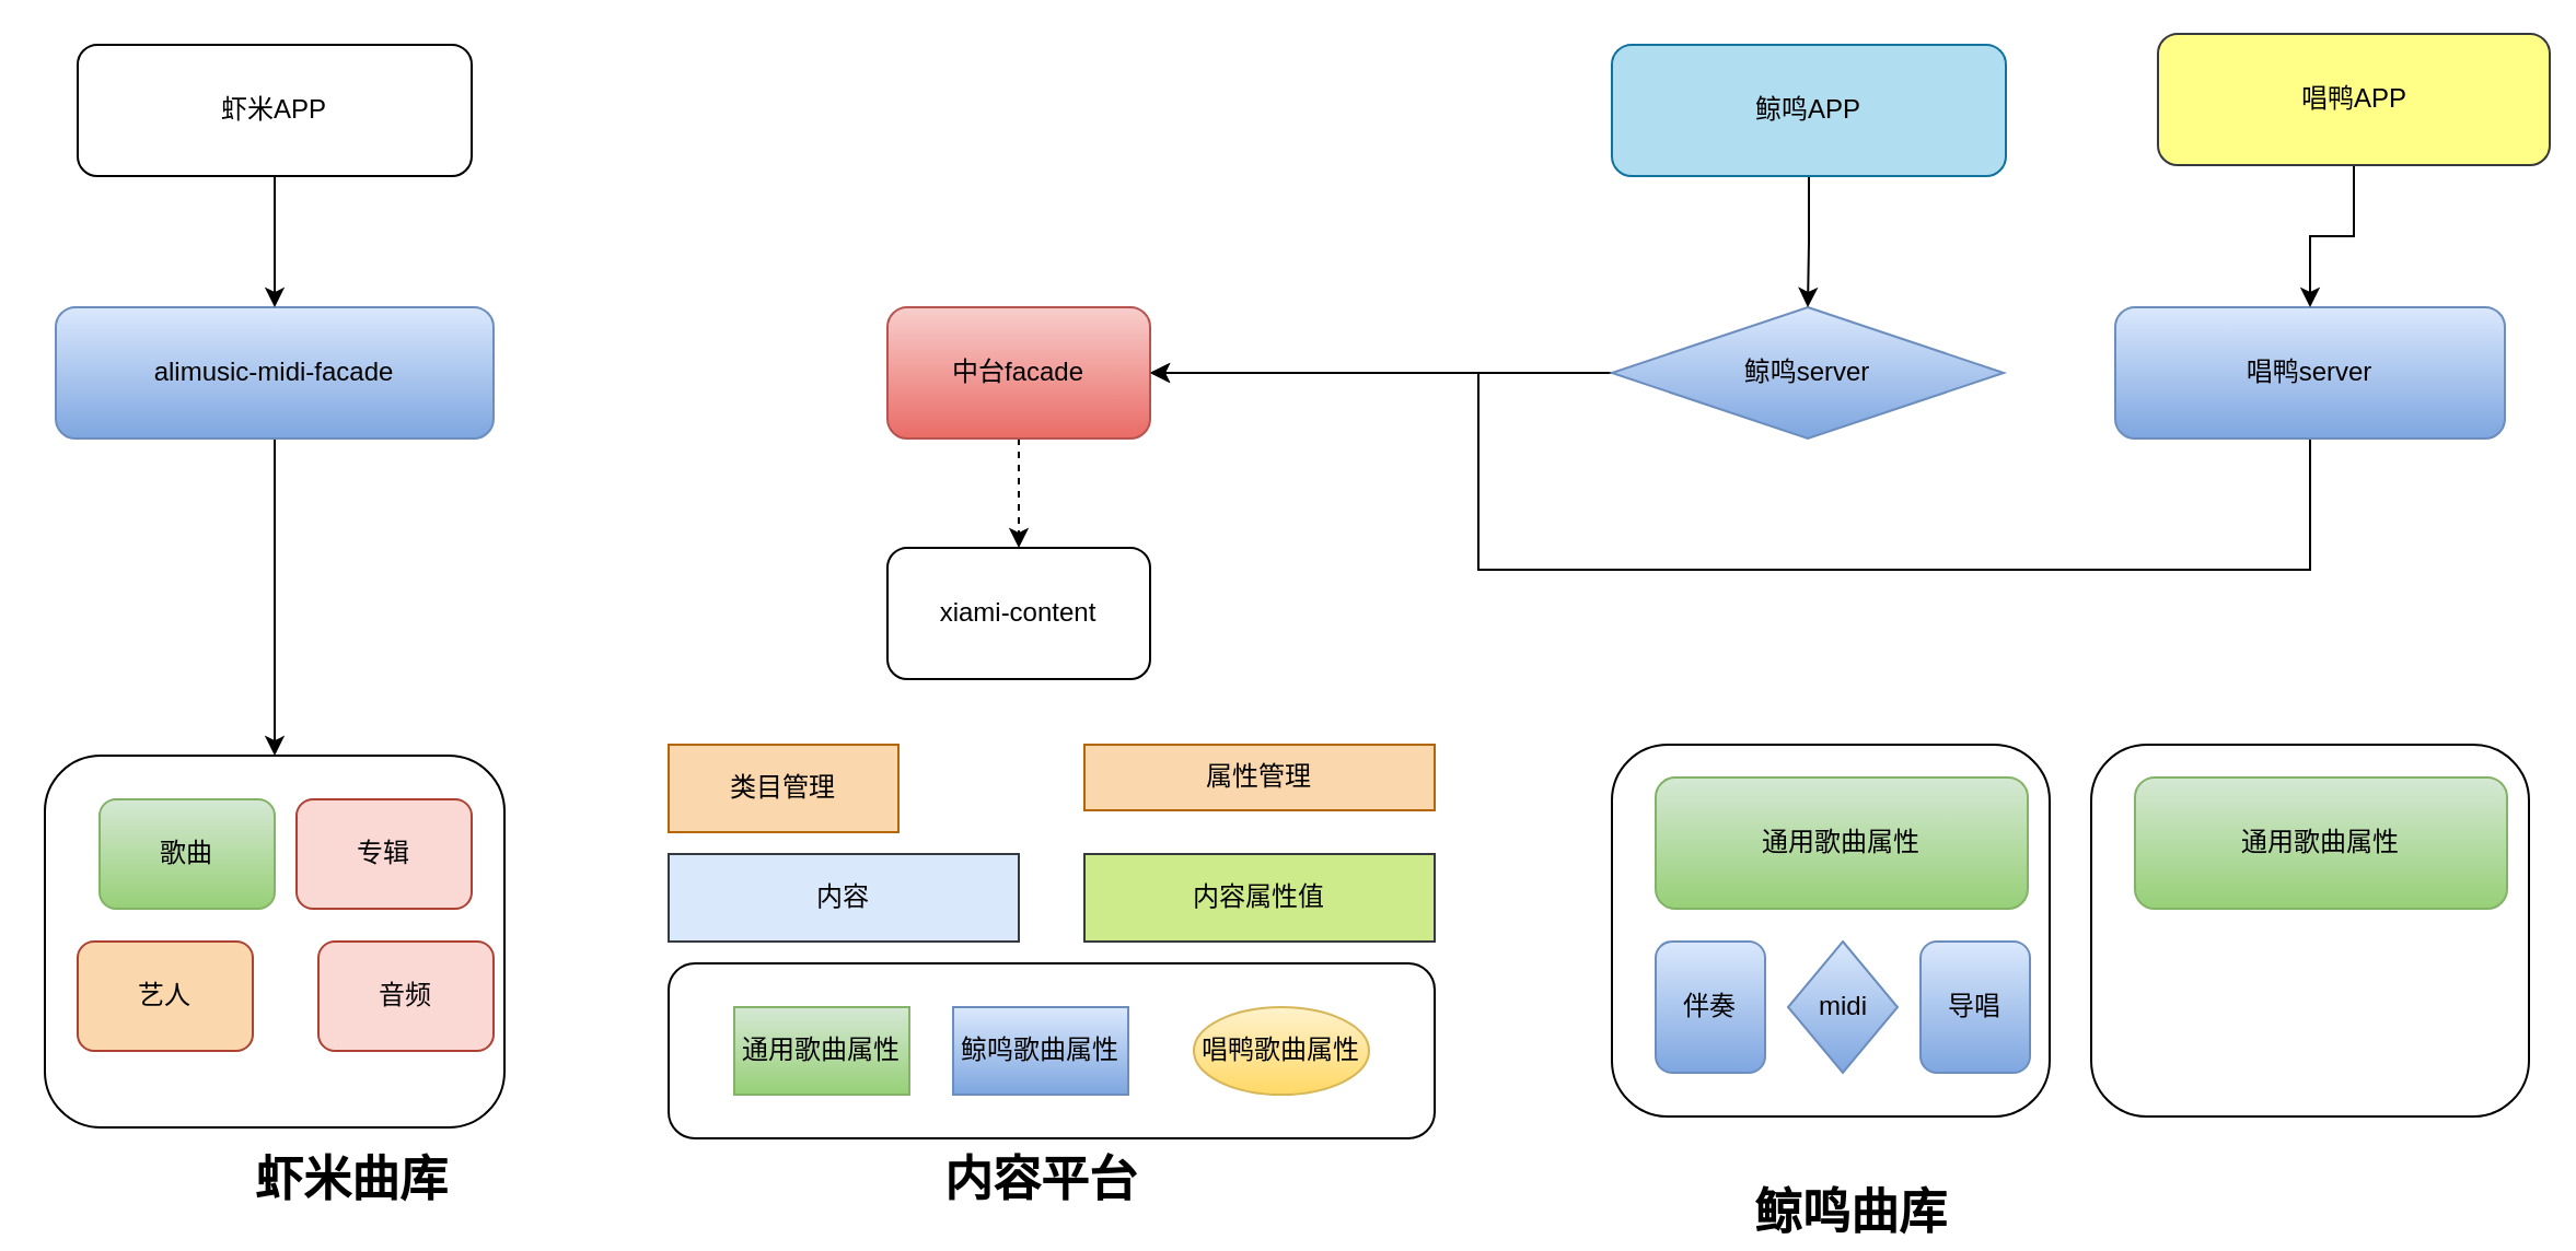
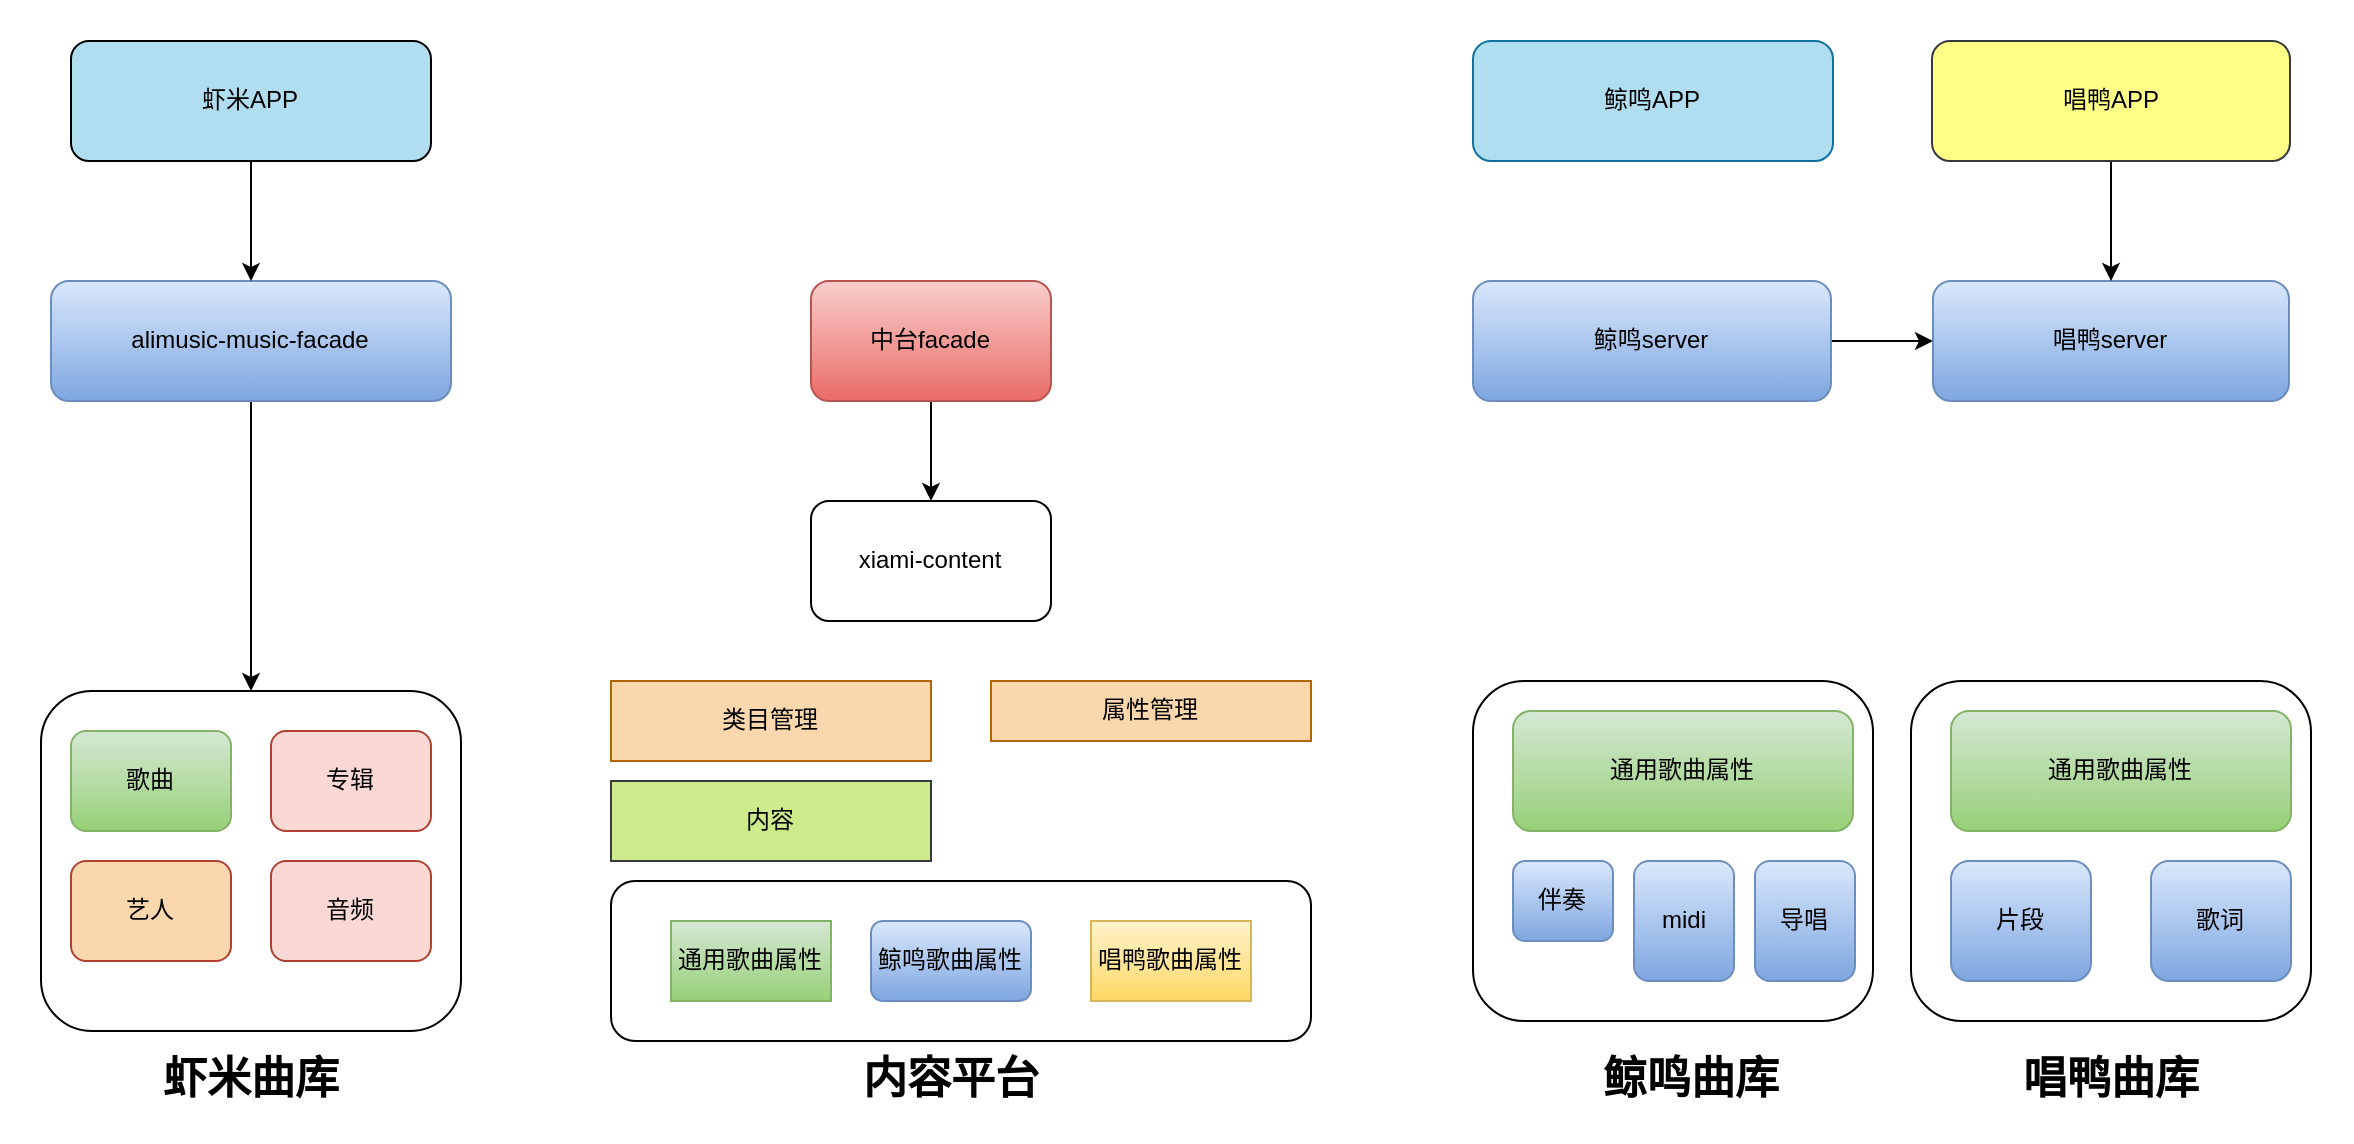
  <mxCell id="0" />
  <mxCell id="1" parent="0" />
  <mxCell id="2" style="edgeStyle=orthogonalEdgeStyle;rounded=0;orthogonalLoop=1;jettySize=auto;html=1;exitX=0.5;exitY=1;exitDx=0;exitDy=0;" edge="1" parent="1" source="3" target="14"><mxGeometry relative="1" as="geometry" /></mxCell>
- <mxCell id="3" value="alimusic-midi-facade" style="rounded=1;whiteSpace=wrap;html=1;fillColor=#dae8fc;strokeColor=#6c8ebf;gradientColor=#7ea6e0;" vertex="1" parent="1"><mxGeometry x="25" y="140" width="200" height="60" as="geometry" /></mxCell>
+ <mxCell id="3" value="alimusic-music-facade" style="rounded=1;whiteSpace=wrap;html=1;fillColor=#dae8fc;strokeColor=#6c8ebf;gradientColor=#7ea6e0;" vertex="1" parent="1"><mxGeometry x="25" y="140" width="200" height="60" as="geometry" /></mxCell>
  <mxCell id="4" value="xiami-content" style="rounded=1;whiteSpace=wrap;html=1;" vertex="1" parent="1"><mxGeometry x="405" y="250" width="120" height="60" as="geometry" /></mxCell>
- <mxCell id="5" value="类目管理" style="rounded=0;whiteSpace=wrap;html=1;fillColor=#fad7ac;strokeColor=#b46504;" vertex="1" parent="1"><mxGeometry x="305" y="340" width="105" height="40" as="geometry" /></mxCell>
- <mxCell id="6" value="内容属性值" style="rounded=0;whiteSpace=wrap;html=1;fillColor=#cdeb8b;strokeColor=#36393d;" vertex="1" parent="1"><mxGeometry x="495" y="390" width="160" height="40" as="geometry" /></mxCell>
- <mxCell id="7" value="内容" style="rounded=0;whiteSpace=wrap;html=1;fillColor=#dae8fc;strokeColor=#36393d;" vertex="1" parent="1"><mxGeometry x="305" y="390" width="160" height="40" as="geometry" /></mxCell>
+ <mxCell id="5" value="类目管理" style="rounded=0;whiteSpace=wrap;html=1;fillColor=#fad7ac;strokeColor=#b46504;" vertex="1" parent="1"><mxGeometry x="305" y="340" width="160" height="40" as="geometry" /></mxCell>
+ <mxCell id="7" value="内容" style="rounded=0;whiteSpace=wrap;html=1;fillColor=#cdeb8b;strokeColor=#36393d;" vertex="1" parent="1"><mxGeometry x="305" y="390" width="160" height="40" as="geometry" /></mxCell>
  <mxCell id="8" value="" style="group;fillColor=none;" vertex="1" connectable="0" parent="1"><mxGeometry x="305" y="440" width="350" height="80" as="geometry" /></mxCell>
  <mxCell id="9" value="" style="rounded=1;whiteSpace=wrap;html=1;" vertex="1" parent="8"><mxGeometry width="350" height="80" as="geometry" /></mxCell>
  <mxCell id="10" value="通用歌曲属性" style="rounded=0;whiteSpace=wrap;html=1;fillColor=#d5e8d4;strokeColor=#82b366;gradientColor=#97d077;" vertex="1" parent="8"><mxGeometry x="30" y="20" width="80" height="40" as="geometry" /></mxCell>
- <mxCell id="11" value="鲸鸣歌曲属性" style="rounded=0;whiteSpace=wrap;html=1;gradientColor=#7ea6e0;fillColor=#dae8fc;strokeColor=#6c8ebf;" vertex="1" parent="8"><mxGeometry x="130" y="20" width="80" height="40" as="geometry" /></mxCell>
- <mxCell id="12" value="唱鸭歌曲属性" style="ellipse;whiteSpace=wrap;html=1;gradientColor=#ffd966;fillColor=#fff2cc;strokeColor=#d6b656;" vertex="1" parent="8"><mxGeometry x="240" y="20" width="80" height="40" as="geometry" /></mxCell>
+ <mxCell id="11" value="鲸鸣歌曲属性" style="whiteSpace=wrap;html=1;gradientColor=#7ea6e0;fillColor=#dae8fc;strokeColor=#6c8ebf;rounded=1;" vertex="1" parent="8"><mxGeometry x="130" y="20" width="80" height="40" as="geometry" /></mxCell>
+ <mxCell id="12" value="唱鸭歌曲属性" style="rounded=0;whiteSpace=wrap;html=1;gradientColor=#ffd966;fillColor=#fff2cc;strokeColor=#d6b656;" vertex="1" parent="8"><mxGeometry x="240" y="20" width="80" height="40" as="geometry" /></mxCell>
  <mxCell id="13" value="" style="group" vertex="1" connectable="0" parent="1"><mxGeometry x="20" y="345" width="210" height="170" as="geometry" /></mxCell>
  <mxCell id="14" value="" style="rounded=1;whiteSpace=wrap;html=1;" vertex="1" parent="13"><mxGeometry width="210" height="170" as="geometry" /></mxCell>
- <mxCell id="15" value="歌曲" style="rounded=1;whiteSpace=wrap;html=1;gradientColor=#97d077;fillColor=#d5e8d4;strokeColor=#82b366;" vertex="1" parent="13"><mxGeometry x="25" y="20" width="80" height="50" as="geometry" /></mxCell>
+ <mxCell id="15" value="歌曲" style="rounded=1;whiteSpace=wrap;html=1;gradientColor=#97d077;fillColor=#d5e8d4;strokeColor=#82b366;" vertex="1" parent="13"><mxGeometry x="15" y="20" width="80" height="50" as="geometry" /></mxCell>
  <mxCell id="16" value="专辑" style="rounded=1;whiteSpace=wrap;html=1;fillColor=#fad9d5;strokeColor=#ae4132;" vertex="1" parent="13"><mxGeometry x="115" y="20" width="80" height="50" as="geometry" /></mxCell>
  <mxCell id="17" value="艺人" style="rounded=1;whiteSpace=wrap;html=1;fillColor=#fad7ac;strokeColor=#ae4132;" vertex="1" parent="13"><mxGeometry x="15" y="85" width="80" height="50" as="geometry" /></mxCell>
- <mxCell id="18" value="音频" style="rounded=1;whiteSpace=wrap;html=1;fillColor=#fad9d5;strokeColor=#ae4132;" vertex="1" parent="13"><mxGeometry x="125" y="85" width="80" height="50" as="geometry" /></mxCell>
+ <mxCell id="18" value="音频" style="rounded=1;whiteSpace=wrap;html=1;fillColor=#fad9d5;strokeColor=#ae4132;" vertex="1" parent="13"><mxGeometry x="115" y="85" width="80" height="50" as="geometry" /></mxCell>
  <mxCell id="19" value="属性管理" style="rounded=0;whiteSpace=wrap;html=1;fillColor=#fad7ac;strokeColor=#b46504;" vertex="1" parent="1"><mxGeometry x="495" y="340" width="160" height="30" as="geometry" /></mxCell>
  <mxCell id="20" value="" style="group" vertex="1" connectable="0" parent="1"><mxGeometry x="736" y="340" width="200" height="170" as="geometry" /></mxCell>
  <mxCell id="21" value="" style="rounded=1;whiteSpace=wrap;html=1;" vertex="1" parent="20"><mxGeometry width="200" height="170" as="geometry" /></mxCell>
  <mxCell id="22" value="通用歌曲属性" style="rounded=1;whiteSpace=wrap;html=1;gradientColor=#97d077;fillColor=#d5e8d4;strokeColor=#82b366;" vertex="1" parent="20"><mxGeometry x="20" y="15" width="170" height="60" as="geometry" /></mxCell>
- <mxCell id="23" value="伴奏" style="rounded=1;whiteSpace=wrap;html=1;gradientColor=#7ea6e0;fillColor=#dae8fc;strokeColor=#6c8ebf;" vertex="1" parent="20"><mxGeometry x="20" y="90" width="50" height="60" as="geometry" /></mxCell>
- <mxCell id="24" value="midi" style="rhombus;whiteSpace=wrap;html=1;gradientColor=#7ea6e0;fillColor=#dae8fc;strokeColor=#6c8ebf;" vertex="1" parent="20"><mxGeometry x="80.5" y="90" width="50" height="60" as="geometry" /></mxCell>
+ <mxCell id="23" value="伴奏" style="rounded=1;whiteSpace=wrap;html=1;gradientColor=#7ea6e0;fillColor=#dae8fc;strokeColor=#6c8ebf;" vertex="1" parent="20"><mxGeometry x="20" y="90" width="50" height="40" as="geometry" /></mxCell>
+ <mxCell id="24" value="midi" style="rounded=1;whiteSpace=wrap;html=1;gradientColor=#7ea6e0;fillColor=#dae8fc;strokeColor=#6c8ebf;" vertex="1" parent="20"><mxGeometry x="80.5" y="90" width="50" height="60" as="geometry" /></mxCell>
  <mxCell id="25" value="导唱" style="rounded=1;whiteSpace=wrap;html=1;gradientColor=#7ea6e0;fillColor=#dae8fc;strokeColor=#6c8ebf;" vertex="1" parent="20"><mxGeometry x="141" y="90" width="50" height="60" as="geometry" /></mxCell>
- <mxCell id="26" value="鲸鸣曲库" style="text;html=1;strokeColor=none;fillColor=none;align=center;verticalAlign=middle;whiteSpace=wrap;rounded=0;fontSize=22;fontStyle=1" vertex="1" parent="1"><mxGeometry x="796" y="545" width="99" height="20" as="geometry" /></mxCell>
- <mxCell id="27" style="edgeStyle=orthogonalEdgeStyle;rounded=0;orthogonalLoop=1;jettySize=auto;html=1;" edge="1" parent="1" source="28" target="30"><mxGeometry relative="1" as="geometry" /></mxCell>
- <mxCell id="28" value="鲸鸣server" style="rhombus;whiteSpace=wrap;html=1;fillColor=#dae8fc;strokeColor=#6c8ebf;gradientColor=#7ea6e0;" vertex="1" parent="1"><mxGeometry x="736" y="140" width="179" height="60" as="geometry" /></mxCell>
- <mxCell id="29" style="edgeStyle=orthogonalEdgeStyle;rounded=0;orthogonalLoop=1;jettySize=auto;html=1;exitX=0.5;exitY=1;exitDx=0;exitDy=0;dashed=1;" edge="1" parent="1" source="30" target="4"><mxGeometry relative="1" as="geometry" /></mxCell>
+ <mxCell id="26" value="鲸鸣曲库" style="text;html=1;strokeColor=none;fillColor=none;align=center;verticalAlign=middle;whiteSpace=wrap;rounded=0;fontSize=22;fontStyle=1" vertex="1" parent="1"><mxGeometry x="796" y="530" width="99" height="20" as="geometry" /></mxCell>
+ <mxCell id="27" style="edgeStyle=orthogonalEdgeStyle;rounded=0;orthogonalLoop=1;jettySize=auto;html=1;" edge="1" parent="1" source="28" target="34"><mxGeometry relative="1" as="geometry" /></mxCell>
+ <mxCell id="28" value="鲸鸣server" style="rounded=1;whiteSpace=wrap;html=1;fillColor=#dae8fc;strokeColor=#6c8ebf;gradientColor=#7ea6e0;" vertex="1" parent="1"><mxGeometry x="736" y="140" width="179" height="60" as="geometry" /></mxCell>
+ <mxCell id="29" style="edgeStyle=orthogonalEdgeStyle;rounded=0;orthogonalLoop=1;jettySize=auto;html=1;exitX=0.5;exitY=1;exitDx=0;exitDy=0;" edge="1" parent="1" source="30" target="4"><mxGeometry relative="1" as="geometry" /></mxCell>
  <mxCell id="30" value="中台facade" style="rounded=1;whiteSpace=wrap;html=1;fillColor=#f8cecc;strokeColor=#b85450;gradientColor=#ea6b66;" vertex="1" parent="1"><mxGeometry x="405" y="140" width="120" height="60" as="geometry" /></mxCell>
- <mxCell id="31" style="edgeStyle=orthogonalEdgeStyle;rounded=0;orthogonalLoop=1;jettySize=auto;html=1;exitX=0.5;exitY=1;exitDx=0;exitDy=0;" edge="1" parent="1" source="32" target="28"><mxGeometry relative="1" as="geometry" /></mxCell>
  <mxCell id="32" value="鲸鸣APP" style="rounded=1;whiteSpace=wrap;html=1;fillColor=#b1ddf0;strokeColor=#10739e;" vertex="1" parent="1"><mxGeometry x="736" width="180" height="60" as="geometry" y="20" /></mxCell>
- <mxCell id="33" style="edgeStyle=orthogonalEdgeStyle;rounded=0;orthogonalLoop=1;jettySize=auto;html=1;" edge="1" parent="1" source="34" target="30"><mxGeometry relative="1" as="geometry"><Array as="points"><mxPoint x="1055" y="260" /><mxPoint x="675" y="260" /><mxPoint x="675" y="170" /></Array></mxGeometry></mxCell>
  <mxCell id="34" value="唱鸭server" style="rounded=1;whiteSpace=wrap;html=1;fillColor=#dae8fc;strokeColor=#6c8ebf;gradientColor=#7ea6e0;" vertex="1" parent="1"><mxGeometry x="966" y="140" width="178" height="60" as="geometry" /></mxCell>
  <mxCell id="35" style="edgeStyle=orthogonalEdgeStyle;rounded=0;orthogonalLoop=1;jettySize=auto;html=1;exitX=0.5;exitY=1;exitDx=0;exitDy=0;" edge="1" parent="1" source="36" target="34"><mxGeometry relative="1" as="geometry" /></mxCell>
- <mxCell id="36" value="唱鸭APP" style="rounded=1;whiteSpace=wrap;html=1;fillColor=#ffff88;strokeColor=#36393d;" vertex="1" parent="1"><mxGeometry x="985.5" y="15" width="179" height="60" as="geometry" /></mxCell>
+ <mxCell id="36" value="唱鸭APP" style="rounded=1;whiteSpace=wrap;html=1;fillColor=#ffff88;strokeColor=#36393d;" vertex="1" parent="1"><mxGeometry x="965.5" width="179" height="60" as="geometry" y="20" /></mxCell>
  <mxCell id="37" value="" style="group" vertex="1" connectable="0" parent="1"><mxGeometry x="955" y="340" width="200" height="170" as="geometry" /></mxCell>
  <mxCell id="38" value="" style="rounded=1;whiteSpace=wrap;html=1;" vertex="1" parent="37"><mxGeometry width="200" height="170" as="geometry" /></mxCell>
  <mxCell id="39" value="通用歌曲属性" style="rounded=1;whiteSpace=wrap;html=1;gradientColor=#97d077;fillColor=#d5e8d4;strokeColor=#82b366;" vertex="1" parent="37"><mxGeometry x="20" y="15" width="170" height="60" as="geometry" /></mxCell>
+ <mxCell id="40" value="片段" style="rounded=1;whiteSpace=wrap;html=1;gradientColor=#7ea6e0;fillColor=#dae8fc;strokeColor=#6c8ebf;" vertex="1" parent="37"><mxGeometry x="20" y="90" width="70" height="60" as="geometry" /></mxCell>
+ <mxCell id="41" value="歌词" style="rounded=1;whiteSpace=wrap;html=1;gradientColor=#7ea6e0;fillColor=#dae8fc;strokeColor=#6c8ebf;" vertex="1" parent="37"><mxGeometry x="120" y="90" width="70" height="60" as="geometry" /></mxCell>
  <mxCell id="42" style="edgeStyle=orthogonalEdgeStyle;rounded=0;orthogonalLoop=1;jettySize=auto;html=1;exitX=0.5;exitY=1;exitDx=0;exitDy=0;entryX=0.5;entryY=0;entryDx=0;entryDy=0;" edge="1" parent="1" source="43" target="3"><mxGeometry relative="1" as="geometry" /></mxCell>
- <mxCell id="43" value="虾米APP" style="rounded=1;whiteSpace=wrap;html=1;" vertex="1" parent="1"><mxGeometry x="35" width="180" height="60" as="geometry" y="20" /></mxCell>
+ <mxCell id="43" value="虾米APP" style="rounded=1;whiteSpace=wrap;html=1;fillColor=#b1ddf0;" vertex="1" parent="1"><mxGeometry x="35" width="180" height="60" as="geometry" y="20" /></mxCell>
+ <mxCell id="44" value="唱鸭曲库" style="text;html=1;strokeColor=none;fillColor=none;align=center;verticalAlign=middle;whiteSpace=wrap;rounded=0;fontSize=22;fontStyle=1" vertex="1" parent="1"><mxGeometry x="1005.5" y="530" width="99" height="20" as="geometry" /></mxCell>
  <mxCell id="45" value="内容平台" style="text;html=1;strokeColor=none;fillColor=none;align=center;verticalAlign=middle;whiteSpace=wrap;rounded=0;fontSize=22;fontStyle=1" vertex="1" parent="1"><mxGeometry x="426" y="530" width="99" height="20" as="geometry" /></mxCell>
- <mxCell id="46" value="虾米曲库" style="text;html=1;strokeColor=none;fillColor=none;align=center;verticalAlign=middle;whiteSpace=wrap;rounded=0;fontSize=22;fontStyle=1" vertex="1" parent="1"><mxGeometry x="111" y="530" width="99" height="20" as="geometry" /></mxCell>
+ <mxCell id="46" value="虾米曲库" style="text;html=1;strokeColor=none;fillColor=none;align=center;verticalAlign=middle;whiteSpace=wrap;rounded=0;fontSize=22;fontStyle=1" vertex="1" parent="1"><mxGeometry x="76" y="530" width="99" height="20" as="geometry" /></mxCell>
